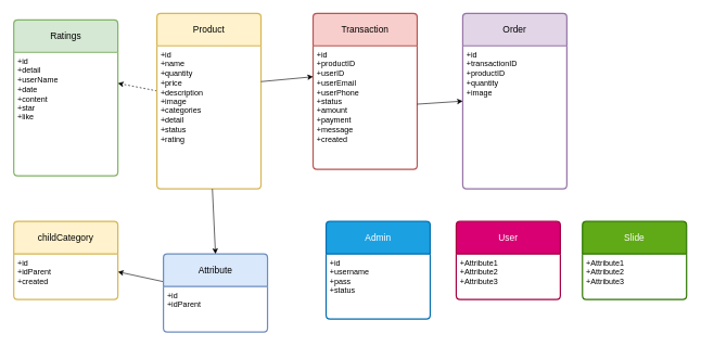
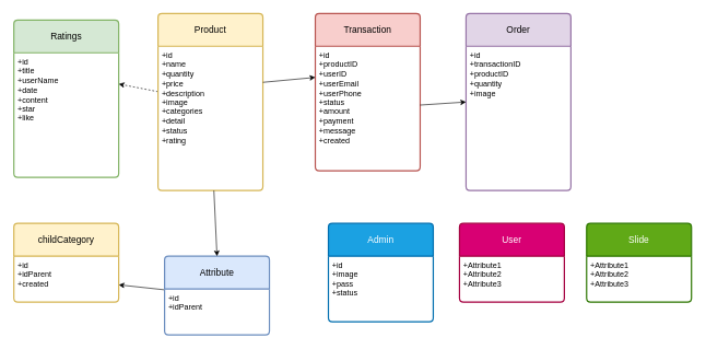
  <mxCell id="0" />
  <mxCell id="1" parent="0" />
  <mxCell id="2" style="rounded=0;orthogonalLoop=1;jettySize=auto;html=1;entryX=1;entryY=0.25;entryDx=0;entryDy=0;dashed=1;" edge="1" parent="1" source="3" target="14"><mxGeometry relative="1" as="geometry" /></mxCell>
  <mxCell id="3" value="Product" style="swimlane;childLayout=stackLayout;horizontal=1;startSize=50;horizontalStack=0;rounded=1;fontSize=14;fontStyle=0;strokeWidth=2;resizeParent=0;resizeLast=1;shadow=0;dashed=0;align=center;arcSize=4;whiteSpace=wrap;html=1;fillColor=#fff2cc;strokeColor=#d6b656;" vertex="1" parent="1"><mxGeometry x="240" y="20" width="160" height="270" as="geometry" /></mxCell>
  <mxCell id="4" value="+id&lt;br&gt;+name&lt;br&gt;+quantity&lt;br&gt;+price&lt;br&gt;+description&lt;br&gt;+image&lt;br&gt;+categories&lt;br&gt;+detail&lt;br&gt;+status&lt;br&gt;+rating" style="align=left;strokeColor=none;fillColor=none;spacingLeft=4;fontSize=12;verticalAlign=top;resizable=0;rotatable=0;part=1;html=1;" vertex="1" parent="3"><mxGeometry y="50" width="160" height="220" as="geometry" /></mxCell>
  <mxCell id="5" value="Order" style="swimlane;childLayout=stackLayout;horizontal=1;startSize=50;horizontalStack=0;rounded=1;fontSize=14;fontStyle=0;strokeWidth=2;resizeParent=0;resizeLast=1;shadow=0;dashed=0;align=center;arcSize=4;whiteSpace=wrap;html=1;fillColor=#e1d5e7;strokeColor=#9673a6;" vertex="1" parent="1"><mxGeometry x="710" y="20" width="160" height="270" as="geometry" /></mxCell>
  <mxCell id="6" value="+id&lt;br&gt;+transactionID&lt;br&gt;+productID&lt;br&gt;+quantity&lt;br&gt;+image&lt;br&gt;" style="align=left;strokeColor=none;fillColor=none;spacingLeft=4;fontSize=12;verticalAlign=top;resizable=0;rotatable=0;part=1;html=1;" vertex="1" parent="5"><mxGeometry y="50" width="160" height="220" as="geometry" /></mxCell>
  <mxCell id="7" value="Transaction" style="swimlane;childLayout=stackLayout;horizontal=1;startSize=50;horizontalStack=0;rounded=1;fontSize=14;fontStyle=0;strokeWidth=2;resizeParent=0;resizeLast=1;shadow=0;dashed=0;align=center;arcSize=4;whiteSpace=wrap;html=1;fillColor=#f8cecc;strokeColor=#b85450;" vertex="1" parent="1"><mxGeometry x="480" y="20" width="160" height="240" as="geometry" /></mxCell>
  <mxCell id="8" value="+id&lt;br&gt;+productID&lt;br&gt;+userID&lt;br&gt;+userEmail&lt;br&gt;+userPhone&lt;br&gt;+status&lt;br&gt;+amount&lt;br&gt;+payment&lt;br&gt;+message&lt;br&gt;+created" style="align=left;strokeColor=none;fillColor=none;spacingLeft=4;fontSize=12;verticalAlign=top;resizable=0;rotatable=0;part=1;html=1;" vertex="1" parent="7"><mxGeometry y="50" width="160" height="190" as="geometry" /></mxCell>
  <mxCell id="9" value="Admin" style="swimlane;childLayout=stackLayout;horizontal=1;startSize=50;horizontalStack=0;rounded=1;fontSize=14;fontStyle=0;strokeWidth=2;resizeParent=0;resizeLast=1;shadow=0;dashed=0;align=center;arcSize=4;whiteSpace=wrap;html=1;fillColor=#1ba1e2;fontColor=#ffffff;strokeColor=#006EAF;" vertex="1" parent="1"><mxGeometry x="500" y="340" width="160" height="150" as="geometry" /></mxCell>
- <mxCell id="10" value="+id&lt;br&gt;+username&lt;br&gt;+pass&lt;br&gt;+status&lt;br&gt;" style="align=left;strokeColor=none;fillColor=none;spacingLeft=4;fontSize=12;verticalAlign=top;resizable=0;rotatable=0;part=1;html=1;" vertex="1" parent="9"><mxGeometry y="50" width="160" height="100" as="geometry" /></mxCell>
+ <mxCell id="10" value="+id&lt;br&gt;+image&lt;br&gt;+pass&lt;br&gt;+status&lt;br&gt;" style="align=left;strokeColor=none;fillColor=none;spacingLeft=4;fontSize=12;verticalAlign=top;resizable=0;rotatable=0;part=1;html=1;" vertex="1" parent="9"><mxGeometry y="50" width="160" height="100" as="geometry" /></mxCell>
  <mxCell id="11" value="User" style="swimlane;childLayout=stackLayout;horizontal=1;startSize=50;horizontalStack=0;rounded=1;fontSize=14;fontStyle=0;strokeWidth=2;resizeParent=0;resizeLast=1;shadow=0;dashed=0;align=center;arcSize=4;whiteSpace=wrap;html=1;fillColor=#d80073;fontColor=#ffffff;strokeColor=#A50040;" vertex="1" parent="1"><mxGeometry x="700" y="340" width="160" height="120" as="geometry" /></mxCell>
  <mxCell id="12" value="+Attribute1&#10;+Attribute2&#10;+Attribute3" style="align=left;strokeColor=none;fillColor=none;spacingLeft=4;fontSize=12;verticalAlign=top;resizable=0;rotatable=0;part=1;html=1;" vertex="1" parent="11"><mxGeometry y="50" width="160" height="70" as="geometry" /></mxCell>
  <mxCell id="13" value="Ratings" style="swimlane;childLayout=stackLayout;horizontal=1;startSize=50;horizontalStack=0;rounded=1;fontSize=14;fontStyle=0;strokeWidth=2;resizeParent=0;resizeLast=1;shadow=0;dashed=0;align=center;arcSize=4;whiteSpace=wrap;html=1;fillColor=#d5e8d4;strokeColor=#82b366;" vertex="1" parent="1"><mxGeometry x="20" y="30" width="160" height="240" as="geometry" /></mxCell>
- <mxCell id="14" value="+id&lt;br&gt;+detail&lt;br&gt;+userName&lt;br&gt;+date&lt;br&gt;+content&lt;br&gt;+star&lt;br&gt;+like&lt;br&gt;" style="align=left;strokeColor=none;fillColor=none;spacingLeft=4;fontSize=12;verticalAlign=top;resizable=0;rotatable=0;part=1;html=1;" vertex="1" parent="13"><mxGeometry y="50" width="160" height="190" as="geometry" /></mxCell>
- <mxCell id="15" value="" style="rounded=0;orthogonalLoop=1;jettySize=auto;html=1;" edge="1" parent="1" source="16" target="20"><mxGeometry relative="1" as="geometry" /></mxCell>
+ <mxCell id="14" value="+id&lt;br&gt;+title&lt;br&gt;+userName&lt;br&gt;+date&lt;br&gt;+content&lt;br&gt;+star&lt;br&gt;+like&lt;br&gt;" style="align=left;strokeColor=none;fillColor=none;spacingLeft=4;fontSize=12;verticalAlign=top;resizable=0;rotatable=0;part=1;html=1;" vertex="1" parent="13"><mxGeometry y="50" width="160" height="190" as="geometry" /></mxCell>
+ <mxCell id="15" value="" style="rounded=0;orthogonalLoop=1;jettySize=auto;html=1;" edge="1" parent="1" source="16" target="21"><mxGeometry relative="1" as="geometry" /></mxCell>
  <mxCell id="16" value="Attribute" style="swimlane;childLayout=stackLayout;horizontal=1;startSize=50;horizontalStack=0;rounded=1;fontSize=14;fontStyle=0;strokeWidth=2;resizeParent=0;resizeLast=1;shadow=0;dashed=0;align=center;arcSize=4;whiteSpace=wrap;html=1;fillColor=#dae8fc;strokeColor=#6c8ebf;" vertex="1" parent="1"><mxGeometry x="250" y="390" width="160" height="120" as="geometry" /></mxCell>
  <mxCell id="17" value="+id&lt;br&gt;+idParent&lt;br&gt;" style="align=left;strokeColor=none;fillColor=none;spacingLeft=4;fontSize=12;verticalAlign=top;resizable=0;rotatable=0;part=1;html=1;" vertex="1" parent="16"><mxGeometry y="50" width="160" height="70" as="geometry" /></mxCell>
  <mxCell id="18" value="Slide" style="swimlane;childLayout=stackLayout;horizontal=1;startSize=50;horizontalStack=0;rounded=1;fontSize=14;fontStyle=0;strokeWidth=2;resizeParent=0;resizeLast=1;shadow=0;dashed=0;align=center;arcSize=4;whiteSpace=wrap;html=1;fillColor=#60a917;fontColor=#ffffff;strokeColor=#2D7600;" vertex="1" parent="1"><mxGeometry x="894" y="340" width="160" height="120" as="geometry" /></mxCell>
  <mxCell id="19" value="+Attribute1&#10;+Attribute2&#10;+Attribute3" style="align=left;strokeColor=none;fillColor=none;spacingLeft=4;fontSize=12;verticalAlign=top;resizable=0;rotatable=0;part=1;html=1;" vertex="1" parent="18"><mxGeometry y="50" width="160" height="70" as="geometry" /></mxCell>
  <mxCell id="20" value="childCategory" style="swimlane;childLayout=stackLayout;horizontal=1;startSize=50;horizontalStack=0;rounded=1;fontSize=14;fontStyle=0;strokeWidth=2;resizeParent=0;resizeLast=1;shadow=0;dashed=0;align=center;arcSize=4;whiteSpace=wrap;html=1;fillColor=#fff2cc;strokeColor=#d6b656;" vertex="1" parent="1"><mxGeometry x="20" y="340" width="160" height="120" as="geometry" /></mxCell>
  <mxCell id="21" value="+id&lt;br&gt;+idParent&lt;br&gt;+created&lt;br&gt;" style="align=left;strokeColor=none;fillColor=none;spacingLeft=4;fontSize=12;verticalAlign=top;resizable=0;rotatable=0;part=1;html=1;" vertex="1" parent="20"><mxGeometry y="50" width="160" height="70" as="geometry" /></mxCell>
  <mxCell id="22" style="rounded=0;orthogonalLoop=1;jettySize=auto;html=1;entryX=0.5;entryY=0;entryDx=0;entryDy=0;" edge="1" parent="1" source="4" target="16"><mxGeometry relative="1" as="geometry" /></mxCell>
  <mxCell id="23" style="rounded=0;orthogonalLoop=1;jettySize=auto;html=1;entryX=0;entryY=0.25;entryDx=0;entryDy=0;exitX=1;exitY=0.25;exitDx=0;exitDy=0;" edge="1" parent="1" source="4" target="8"><mxGeometry relative="1" as="geometry" /></mxCell>
  <mxCell id="24" style="rounded=0;orthogonalLoop=1;jettySize=auto;html=1;entryX=0;entryY=0.5;entryDx=0;entryDy=0;" edge="1" parent="1" source="8" target="5"><mxGeometry relative="1" as="geometry" /></mxCell>
